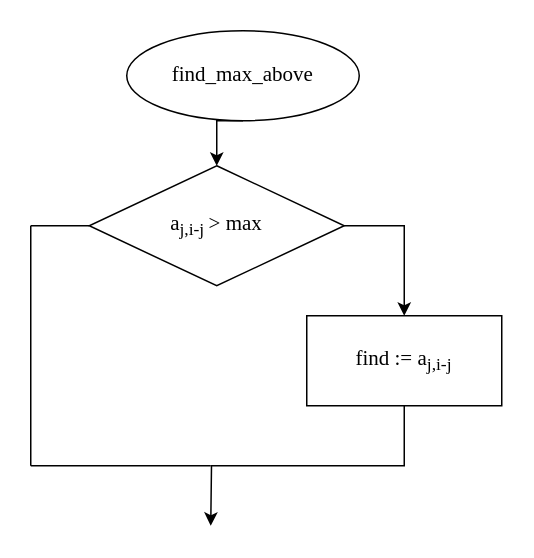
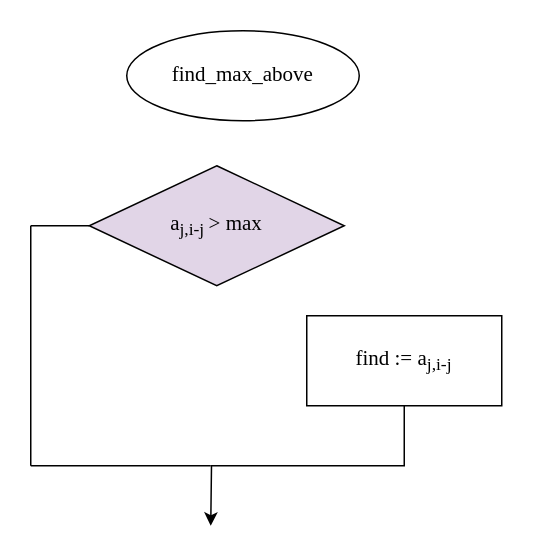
  <mxCell id="0" />
  <mxCell id="1" parent="0" />
- <mxCell id="2" style="edgeStyle=orthogonalEdgeStyle;rounded=0;orthogonalLoop=1;jettySize=auto;html=1;exitX=0.5;exitY=1;exitDx=0;exitDy=0;entryX=0.5;entryY=0;entryDx=0;entryDy=0;fontFamily=Lucida Console;fontSize=14;" edge="1" parent="1" source="3" target="5"><mxGeometry relative="1" as="geometry" /></mxCell>
  <mxCell id="3" value="find_max_above" style="ellipse;whiteSpace=wrap;html=1;fontSize=14;fontFamily=Lucida Console;" vertex="1" parent="1"><mxGeometry x="84" y="20" width="155" height="60" as="geometry" /></mxCell>
- <mxCell id="4" style="edgeStyle=orthogonalEdgeStyle;rounded=0;orthogonalLoop=1;jettySize=auto;html=1;exitX=1;exitY=0.5;exitDx=0;exitDy=0;entryX=0.5;entryY=0;entryDx=0;entryDy=0;fontFamily=Lucida Console;fontSize=14;" edge="1" parent="1" source="5" target="7"><mxGeometry relative="1" as="geometry" /></mxCell>
- <mxCell id="5" value="a&lt;sub&gt;j,i-j&amp;nbsp;&lt;/sub&gt;&amp;gt; max" style="rhombus;whiteSpace=wrap;html=1;fontFamily=Lucida Console;fontSize=14;" vertex="1" parent="1"><mxGeometry x="59" y="110" width="170" height="80" as="geometry" /></mxCell>
+ <mxCell id="5" value="a&lt;sub&gt;j,i-j&amp;nbsp;&lt;/sub&gt;&amp;gt; max" style="rhombus;whiteSpace=wrap;html=1;fontFamily=Lucida Console;fontSize=14;fillColor=#e1d5e7;" vertex="1" parent="1"><mxGeometry x="59" y="110" width="170" height="80" as="geometry" /></mxCell>
  <mxCell id="6" style="edgeStyle=orthogonalEdgeStyle;rounded=0;orthogonalLoop=1;jettySize=auto;html=1;exitX=0.5;exitY=1;exitDx=0;exitDy=0;fontFamily=Lucida Console;fontSize=14;" edge="1" parent="1" source="7"><mxGeometry relative="1" as="geometry"><mxPoint x="140" y="350" as="targetPoint" /></mxGeometry></mxCell>
  <mxCell id="7" value="find := a&lt;sub&gt;j,i-j&lt;/sub&gt;" style="rounded=0;whiteSpace=wrap;html=1;fontFamily=Lucida Console;fontSize=14;" vertex="1" parent="1"><mxGeometry x="204" y="210" width="130" height="60" as="geometry" /></mxCell>
  <mxCell id="8" value="" style="endArrow=none;html=1;fontFamily=Lucida Console;fontSize=14;entryX=0;entryY=0.5;entryDx=0;entryDy=0;" edge="1" parent="1" target="5"><mxGeometry width="50" height="50" relative="1" as="geometry"><mxPoint x="20" y="150" as="sourcePoint" /><mxPoint x="130" y="310" as="targetPoint" /></mxGeometry></mxCell>
  <mxCell id="9" value="" style="endArrow=none;html=1;fontFamily=Lucida Console;fontSize=14;" edge="1" parent="1"><mxGeometry width="50" height="50" relative="1" as="geometry"><mxPoint x="20" y="310" as="sourcePoint" /><mxPoint x="20" y="150" as="targetPoint" /></mxGeometry></mxCell>
  <mxCell id="10" value="" style="endArrow=none;html=1;fontFamily=Lucida Console;fontSize=14;" edge="1" parent="1"><mxGeometry width="50" height="50" relative="1" as="geometry"><mxPoint x="20" y="310" as="sourcePoint" /><mxPoint x="140" y="310" as="targetPoint" /></mxGeometry></mxCell>
